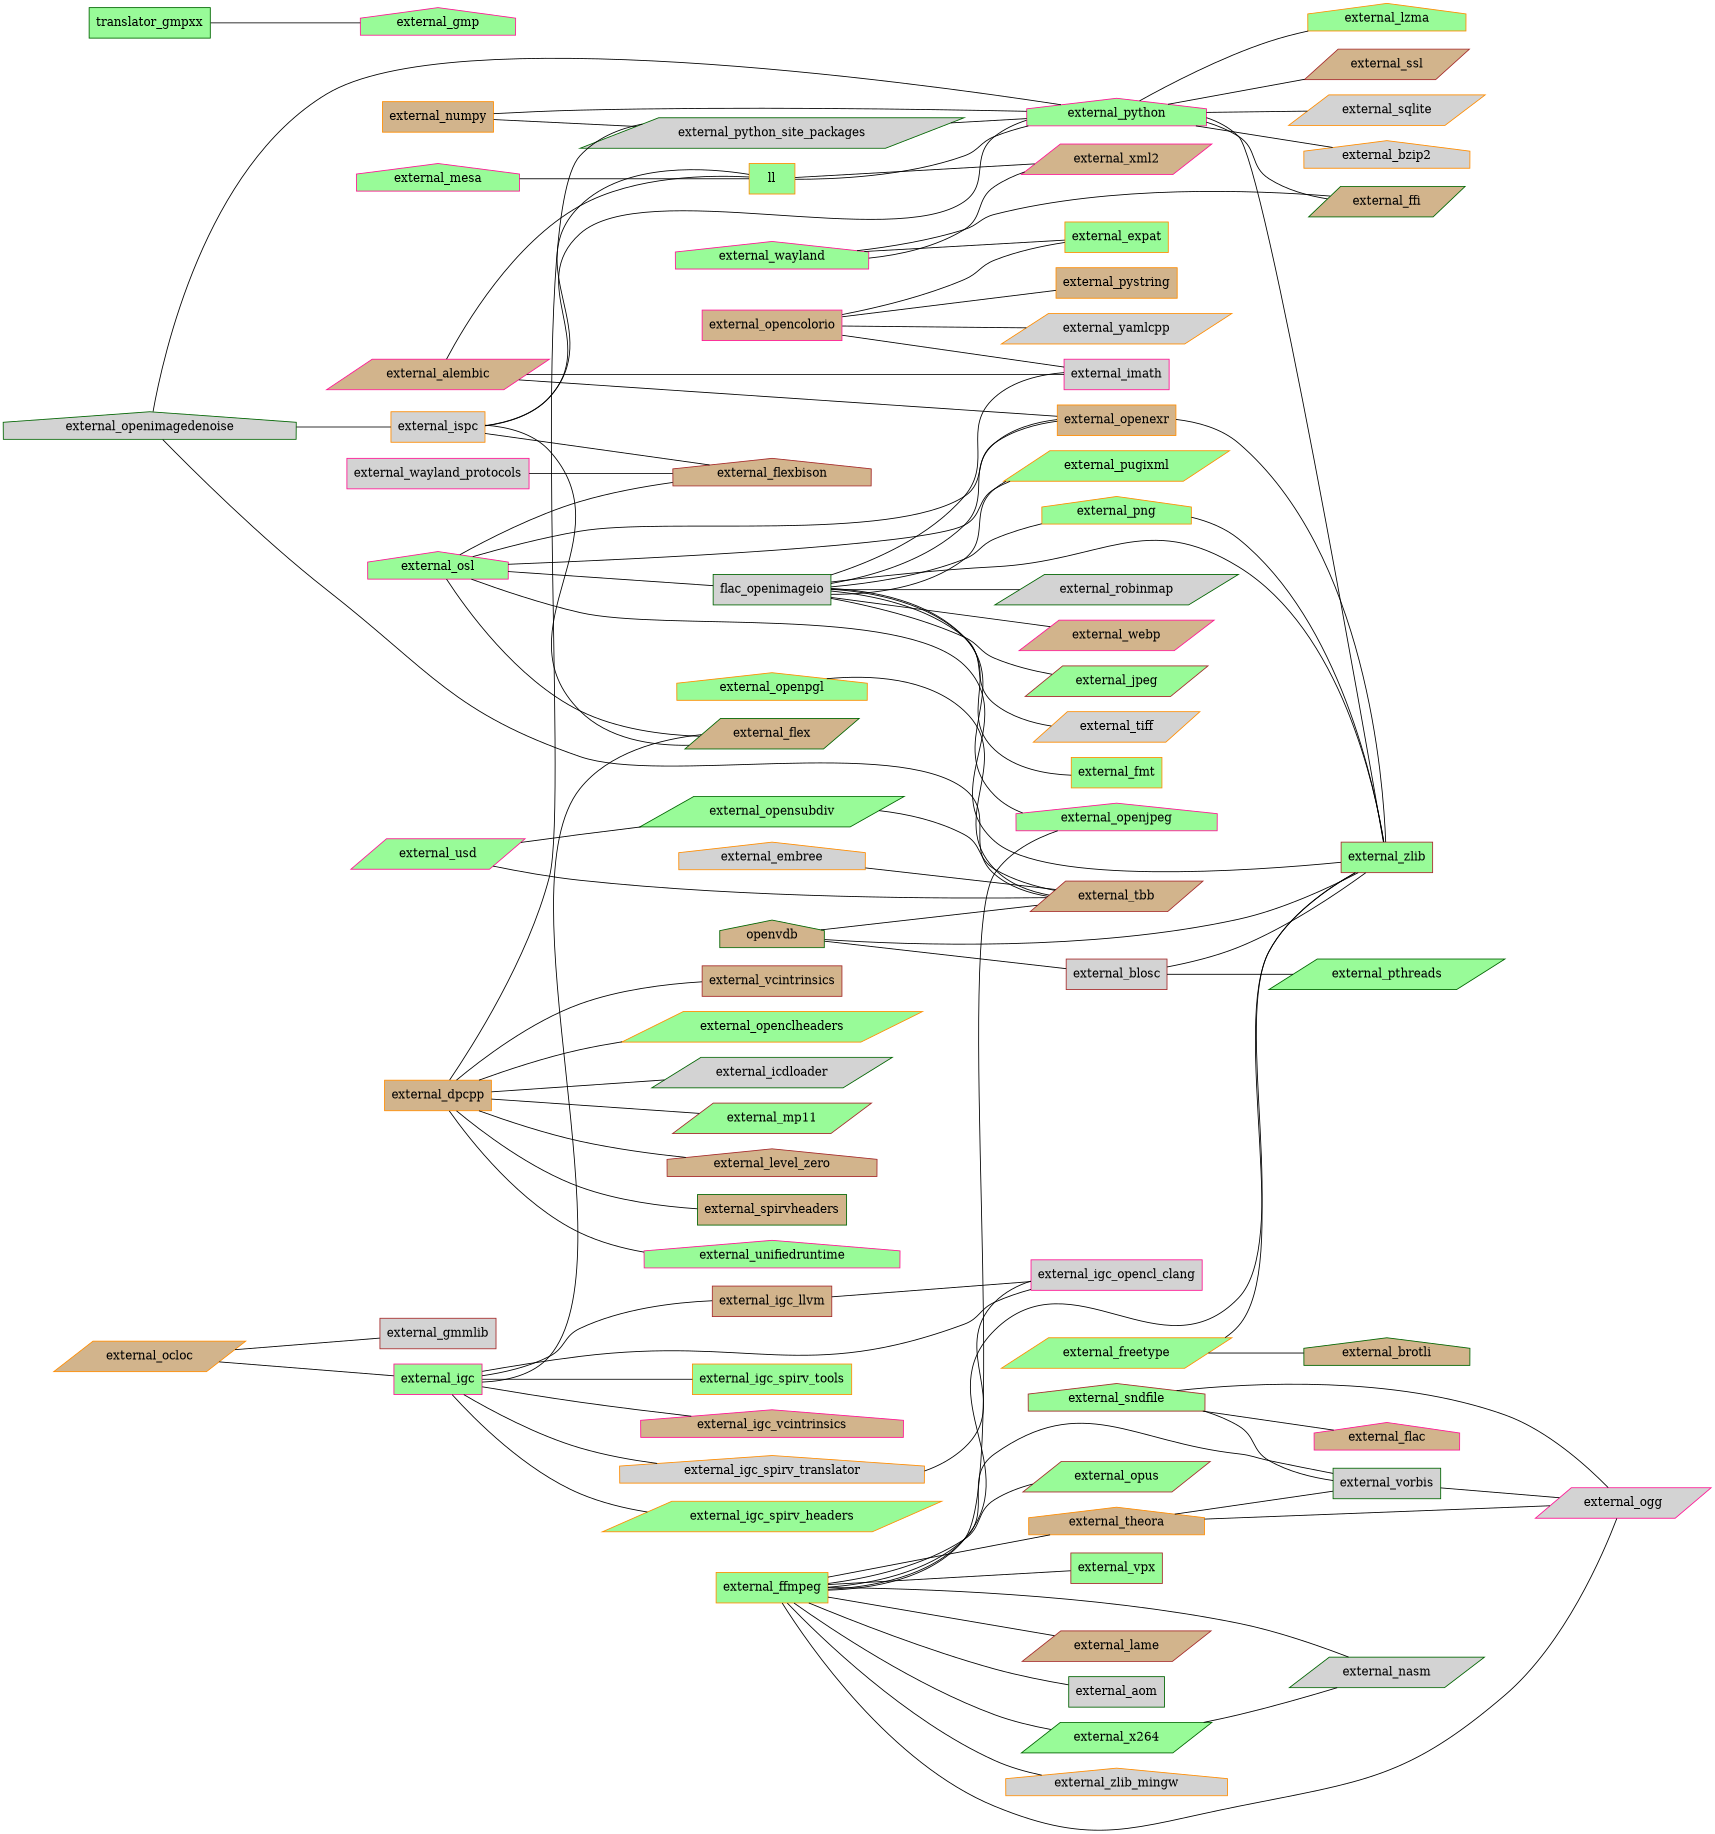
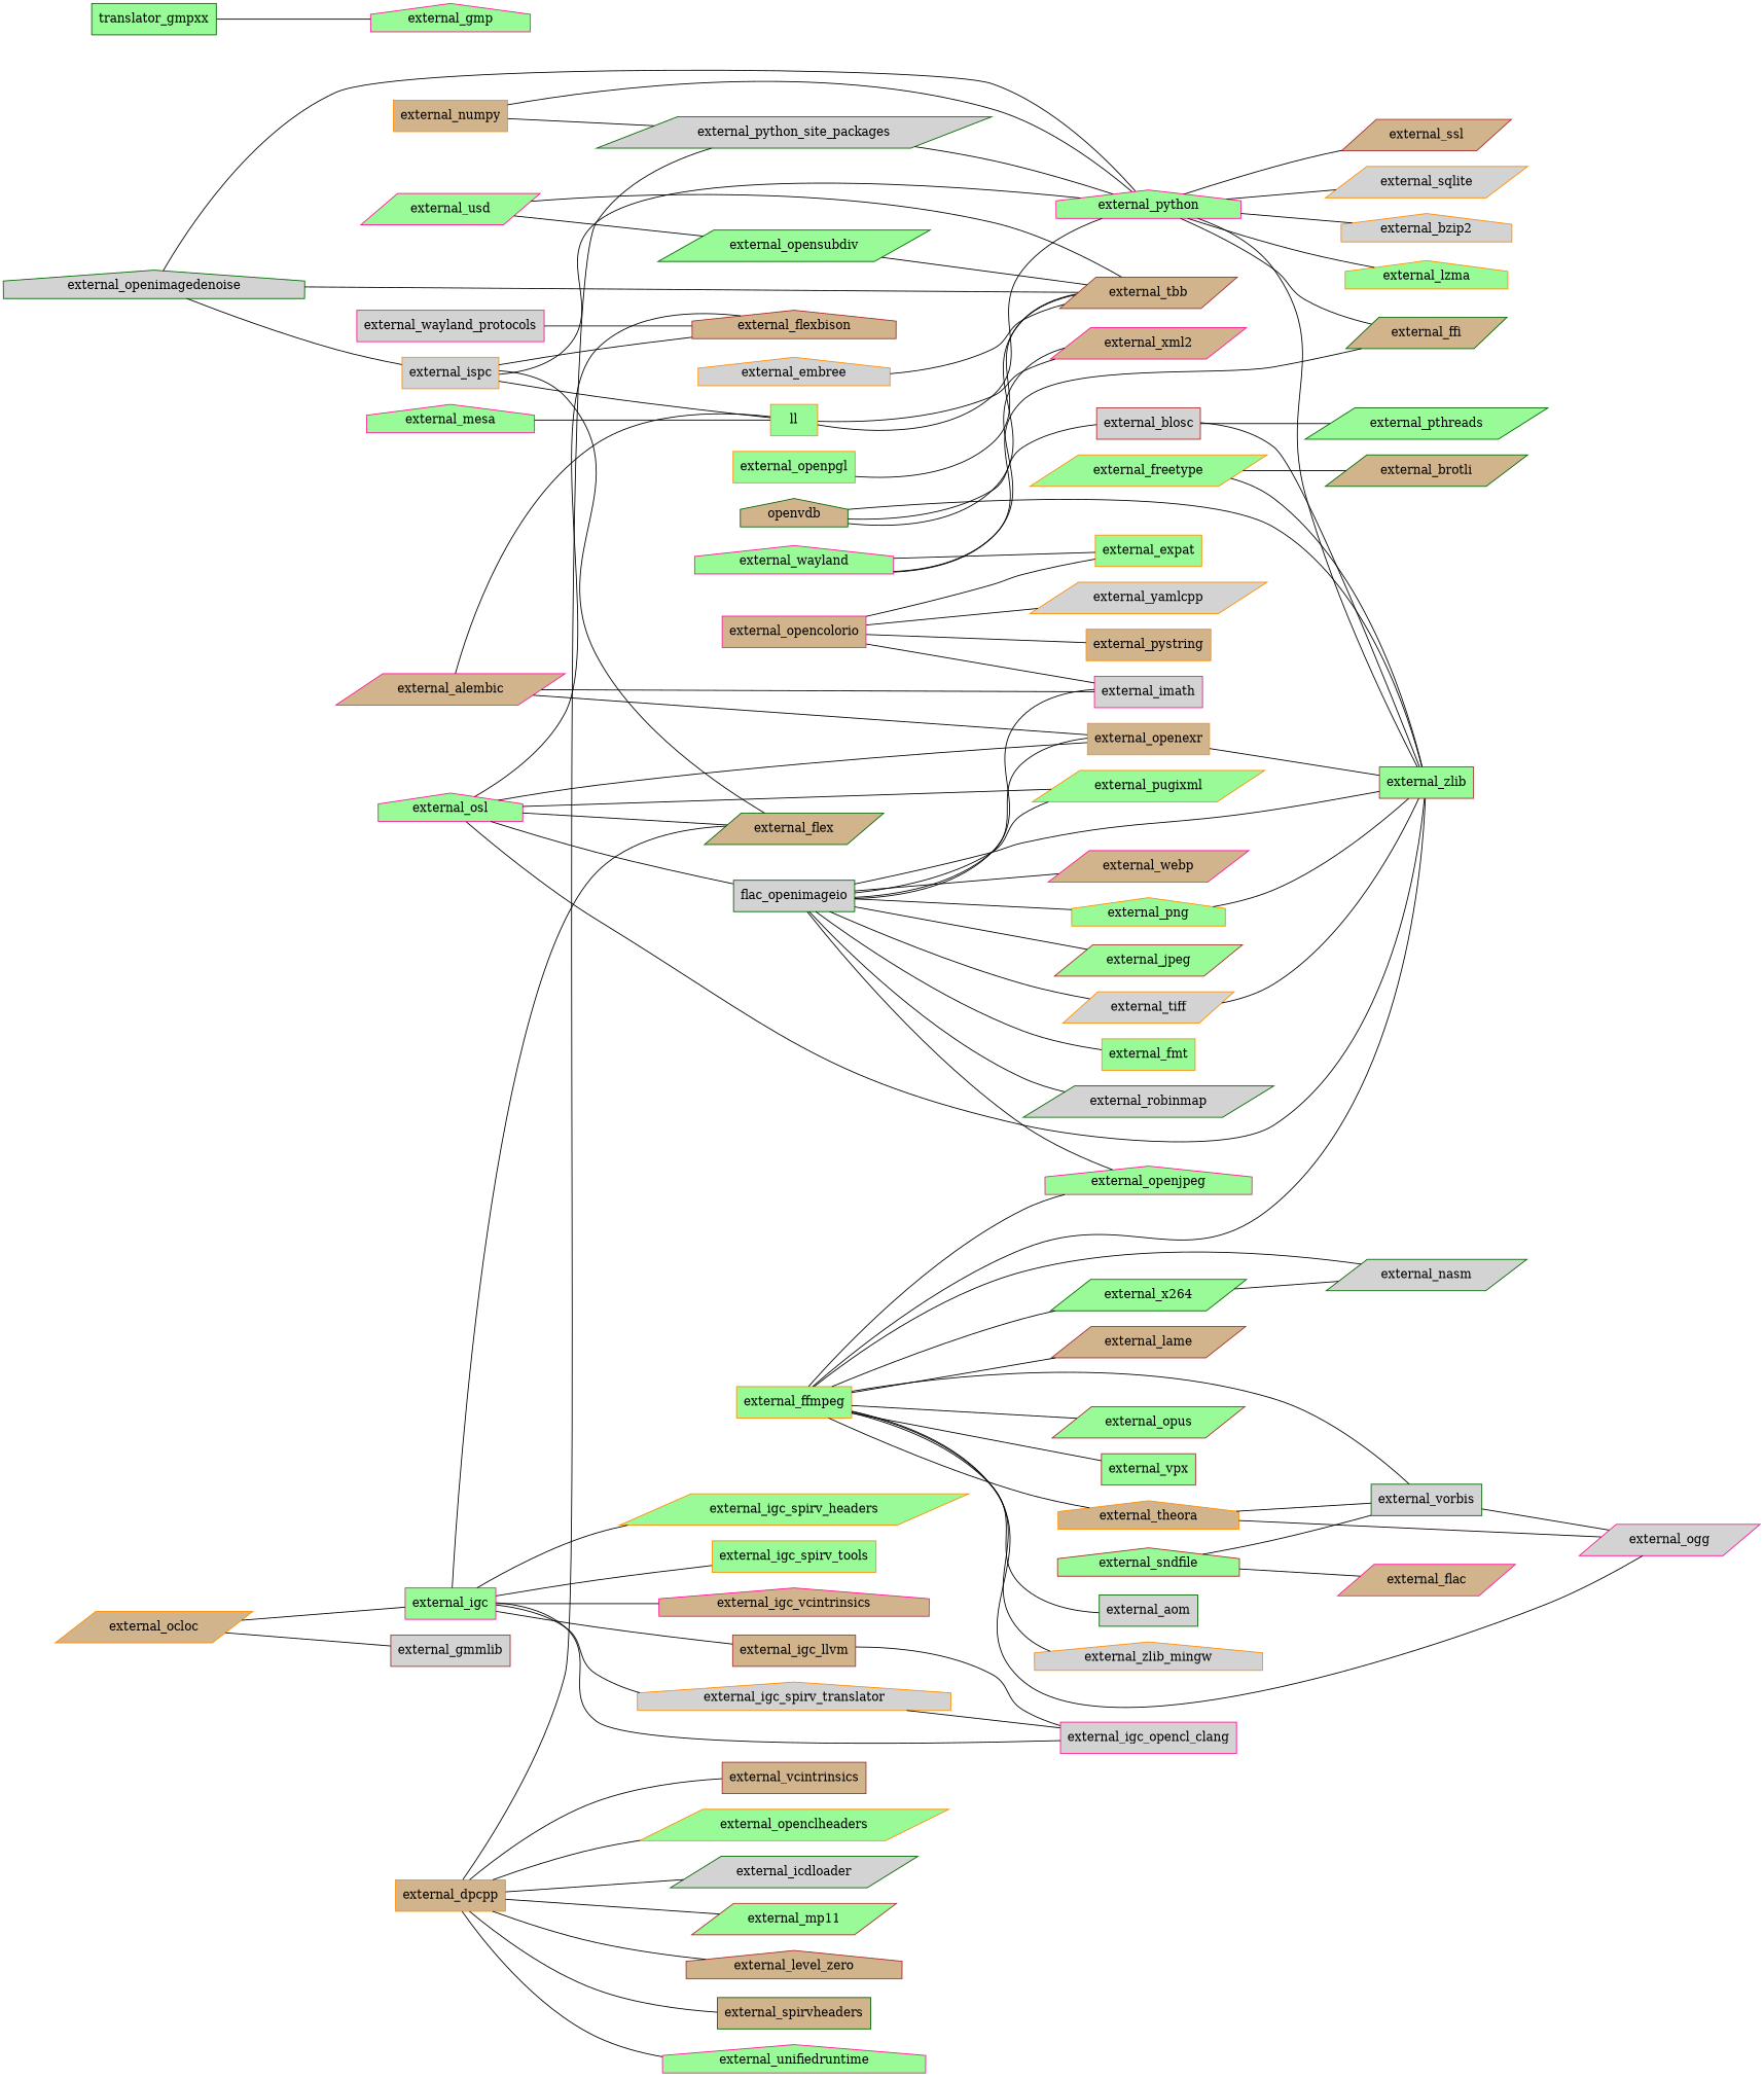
  strict graph {
    autosize=false
    rankdir=LR
    node [color=darkorange fillcolor=palegreen shape=parallelogram style=filled]
    external_alembic [color=deeppink fillcolor=tan]
    external_openexr [fillcolor=tan shape=box]
    external_imath [color=deeppink fillcolor=lightgrey shape=box]
    ll [shape=box]
    external_zlib [color=brown shape=box]
    external_blosc [color=brown fillcolor=lightgrey shape=box]
    external_pthreads [color=darkgreen]
    external_dpcpp [fillcolor=tan shape=box]
    external_python_site_packages [color=darkgreen fillcolor=lightgrey]
    external_vcintrinsics [color=brown fillcolor=tan shape=box]
    external_openclheaders
    external_icdloader [color=darkgreen fillcolor=lightgrey]
    external_mp11 [color=brown]
    external_level_zero [color=brown fillcolor=tan shape=house]
    external_spirvheaders [color=darkgreen fillcolor=tan shape=box]
    external_unifiedruntime [color=deeppink shape=house]
    external_python [color=deeppink shape=house]
    external_bzip2 [fillcolor=lightgrey shape=house]
    external_ffi [color=darkgreen fillcolor=tan]
    external_lzma [shape=house]
    external_ssl [color=brown fillcolor=tan]
    external_sqlite [fillcolor=lightgrey]
    external_embree [fillcolor=lightgrey shape=house]
    external_tbb [color=brown fillcolor=tan]
    external_ffmpeg [shape=box]
    external_openjpeg [color=deeppink shape=house]
    external_x264 [color=darkgreen]
    external_opus [color=brown]
    external_vpx [color=brown shape=box]
    external_theora [fillcolor=tan shape=house]
    external_vorbis [color=darkgreen fillcolor=lightgrey shape=box]
    external_ogg [color=deeppink fillcolor=lightgrey]
    external_lame [color=brown fillcolor=tan]
    external_aom [color=darkgreen fillcolor=lightgrey shape=box]
    external_zlib_mingw [fillcolor=lightgrey shape=house]
    external_nasm [color=darkgreen fillcolor=lightgrey]
    external_freetype
-   external_brotli [color=darkgreen fillcolor=tan shape=house]
+   external_brotli [color=darkgreen fillcolor=tan]
    n39 [color=darkgreen label=translator_gmpxx shape=box]
    external_gmp [color=deeppink shape=house]
    external_igc_llvm [color=brown fillcolor=tan shape=box]
    external_igc_opencl_clang [color=deeppink fillcolor=lightgrey shape=box]
    external_igc_spirv_translator [fillcolor=lightgrey shape=house]
    external_igc [color=deeppink shape=box]
    external_igc_vcintrinsics [color=deeppink fillcolor=tan shape=house]
    external_igc_spirv_headers
    external_igc_spirv_tools [shape=box]
    external_flex [color=darkgreen fillcolor=tan]
    external_ispc [fillcolor=lightgrey shape=box]
    external_flexbison [color=brown fillcolor=tan shape=house]
    external_xml2 [color=deeppink fillcolor=tan]
    external_mesa [color=deeppink shape=house]
    external_numpy [fillcolor=tan shape=box]
    external_ocloc [fillcolor=tan]
    external_gmmlib [color=brown fillcolor=lightgrey shape=box]
    external_opencolorio [color=deeppink fillcolor=tan shape=box]
    external_yamlcpp [fillcolor=lightgrey]
    external_expat [shape=box]
    external_pystring [fillcolor=tan shape=box]
    external_openimagedenoise [color=darkgreen fillcolor=lightgrey shape=house]
    n61 [color=darkgreen fillcolor=lightgrey label=flac_openimageio shape=box]
    external_png [shape=house]
    external_jpeg [color=brown]
    external_tiff [fillcolor=lightgrey]
    external_pugixml
    external_fmt [shape=box]
    external_robinmap [color=darkgreen fillcolor=lightgrey]
    external_webp [color=deeppink fillcolor=tan]
-   external_openpgl [shape=house]
+   external_openpgl [shape=box]
    external_opensubdiv [color=darkgreen]
    openvdb [color=darkgreen fillcolor=tan shape=house]
    external_osl [color=deeppink shape=house]
    external_sndfile [color=brown shape=house]
-   external_flac [color=deeppink fillcolor=tan shape=house]
+   external_flac [color=deeppink fillcolor=tan]
    external_usd [color=deeppink]
    external_wayland [color=deeppink shape=house]
    external_wayland_protocols [color=deeppink fillcolor=lightgrey shape=box]
    external_alembic -- external_openexr
    external_alembic -- external_imath
    external_alembic -- ll
    external_openexr -- external_zlib
    ll -- external_python
    ll -- external_xml2
    external_blosc -- external_zlib
    external_blosc -- external_pthreads
    external_dpcpp -- external_python_site_packages
    external_dpcpp -- external_vcintrinsics
    external_dpcpp -- external_openclheaders
    external_dpcpp -- external_icdloader
    external_dpcpp -- external_mp11
    external_dpcpp -- external_level_zero
    external_dpcpp -- external_spirvheaders
    external_dpcpp -- external_unifiedruntime
    external_python_site_packages -- external_python
    external_python -- external_zlib
    external_python -- external_bzip2
    external_python -- external_ffi
    external_python -- external_lzma
    external_python -- external_ssl
    external_python -- external_sqlite
    external_embree -- external_tbb
    external_ffmpeg -- external_zlib
    external_ffmpeg -- external_openjpeg
    external_ffmpeg -- external_x264
    external_ffmpeg -- external_opus
    external_ffmpeg -- external_vpx
    external_ffmpeg -- external_theora
    external_ffmpeg -- external_vorbis
    external_ffmpeg -- external_ogg
    external_ffmpeg -- external_lame
    external_ffmpeg -- external_aom
    external_ffmpeg -- external_zlib_mingw
    external_ffmpeg -- external_nasm
    external_x264 -- external_nasm
    external_theora -- external_vorbis
    external_theora -- external_ogg
    external_vorbis -- external_ogg
    external_freetype -- external_zlib
    external_freetype -- external_brotli
    n39 -- external_gmp
    external_igc_llvm -- external_igc_opencl_clang
    external_igc_spirv_translator -- external_igc_opencl_clang
    external_igc -- external_igc_llvm
    external_igc -- external_igc_opencl_clang
    external_igc -- external_igc_spirv_translator
    external_igc -- external_igc_vcintrinsics
    external_igc -- external_igc_spirv_headers
    external_igc -- external_igc_spirv_tools
    external_igc -- external_flex
    external_ispc -- ll
    external_ispc -- external_python
    external_ispc -- external_flex
    external_ispc -- external_flexbison
    external_mesa -- ll
    external_numpy -- external_python_site_packages
    external_numpy -- external_python
    external_ocloc -- external_igc
    external_ocloc -- external_gmmlib
    external_opencolorio -- external_imath
    external_opencolorio -- external_yamlcpp
    external_opencolorio -- external_expat
    external_opencolorio -- external_pystring
    external_openimagedenoise -- external_python
    external_openimagedenoise -- external_tbb
    external_openimagedenoise -- external_ispc
    n61 -- external_openexr
    n61 -- external_imath
    n61 -- external_zlib
    n61 -- external_openjpeg
    n61 -- external_png
    n61 -- external_jpeg
    n61 -- external_tiff
    n61 -- external_pugixml
    n61 -- external_fmt
    n61 -- external_robinmap
    n61 -- external_webp
    external_png -- external_zlib
+   external_tiff -- external_zlib
    external_openpgl -- external_tbb
    external_opensubdiv -- external_tbb
    openvdb -- external_zlib
    openvdb -- external_blosc
    openvdb -- external_tbb
    external_osl -- external_openexr
    external_osl -- external_zlib
    external_osl -- external_flex
    external_osl -- external_flexbison
    external_osl -- n61
    external_osl -- external_pugixml
    external_sndfile -- external_vorbis
-   external_sndfile -- external_ogg
    external_sndfile -- external_flac
    external_usd -- external_tbb
    external_usd -- external_opensubdiv
    external_wayland -- external_ffi
    external_wayland -- external_xml2
    external_wayland -- external_expat
    external_wayland_protocols -- external_flexbison
  }
